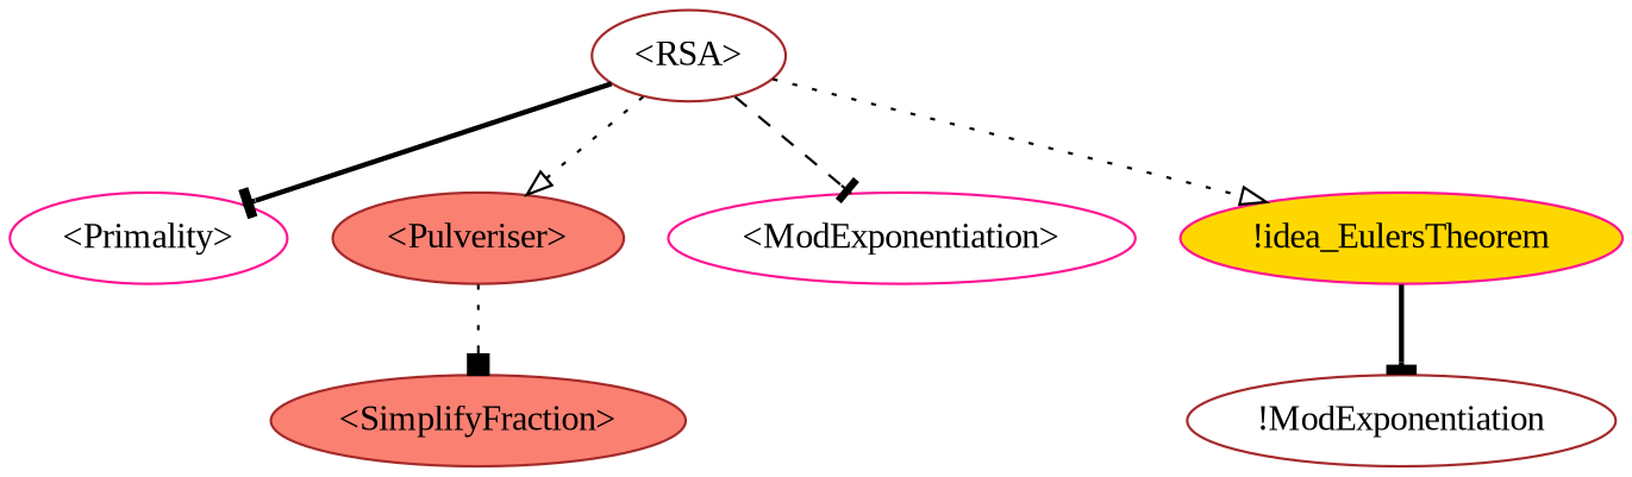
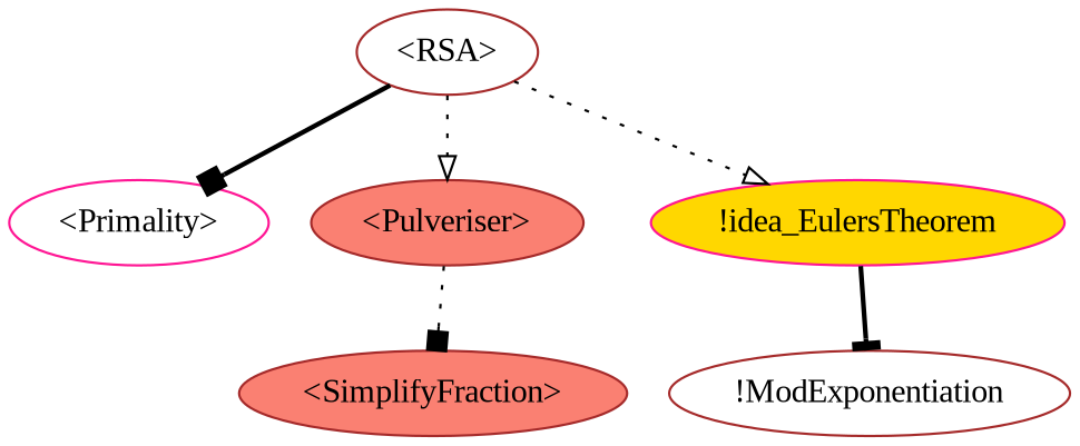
  digraph {
    fontname="Liberation Serif"
    node [color=brown fillcolor=white fontname="Liberation Serif" style=filled]
    edge [arrowhead=box fontname="Liberation Serif" style=dotted]
    n1 [label="<RSA>"]
    n2 [color=deeppink label="<Primality>"]
    n3 [fillcolor=salmon label="<Pulveriser>"]
-   n4 [color=deeppink label="<ModExponentiation>"]
    n5 [color=deeppink fillcolor=gold label="!idea_EulersTheorem"]
    n6 [fillcolor=salmon label="<SimplifyFraction>"]
    n7 [label="!ModExponentiation"]
-   n1 -> n2 [arrowhead=tee style=bold]
+   n1 -> n2 [style=bold]
    n1 -> n3 [arrowhead=onormal]
-   n1 -> n4 [arrowhead=tee style=dashed]
    n1 -> n5 [arrowhead=onormal]
    n3 -> n6
    n5 -> n7 [arrowhead=tee style=bold]
  }
